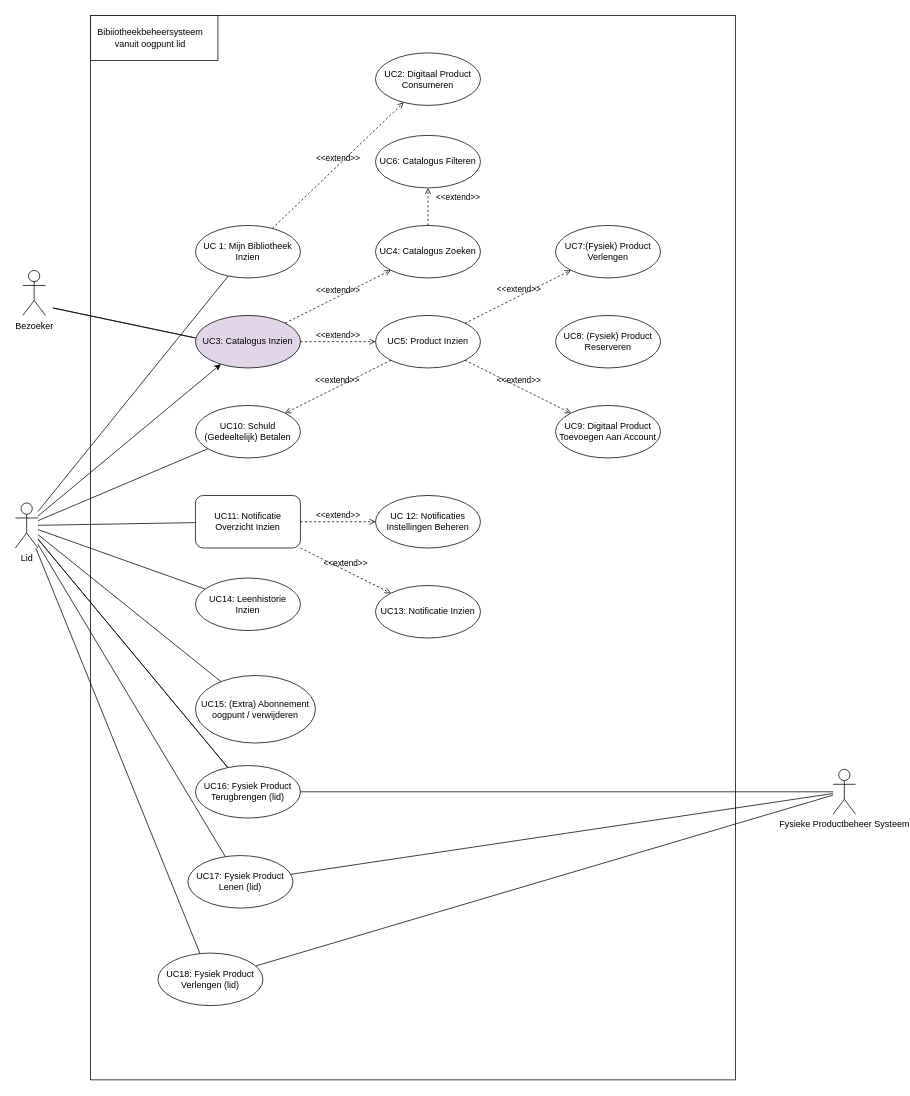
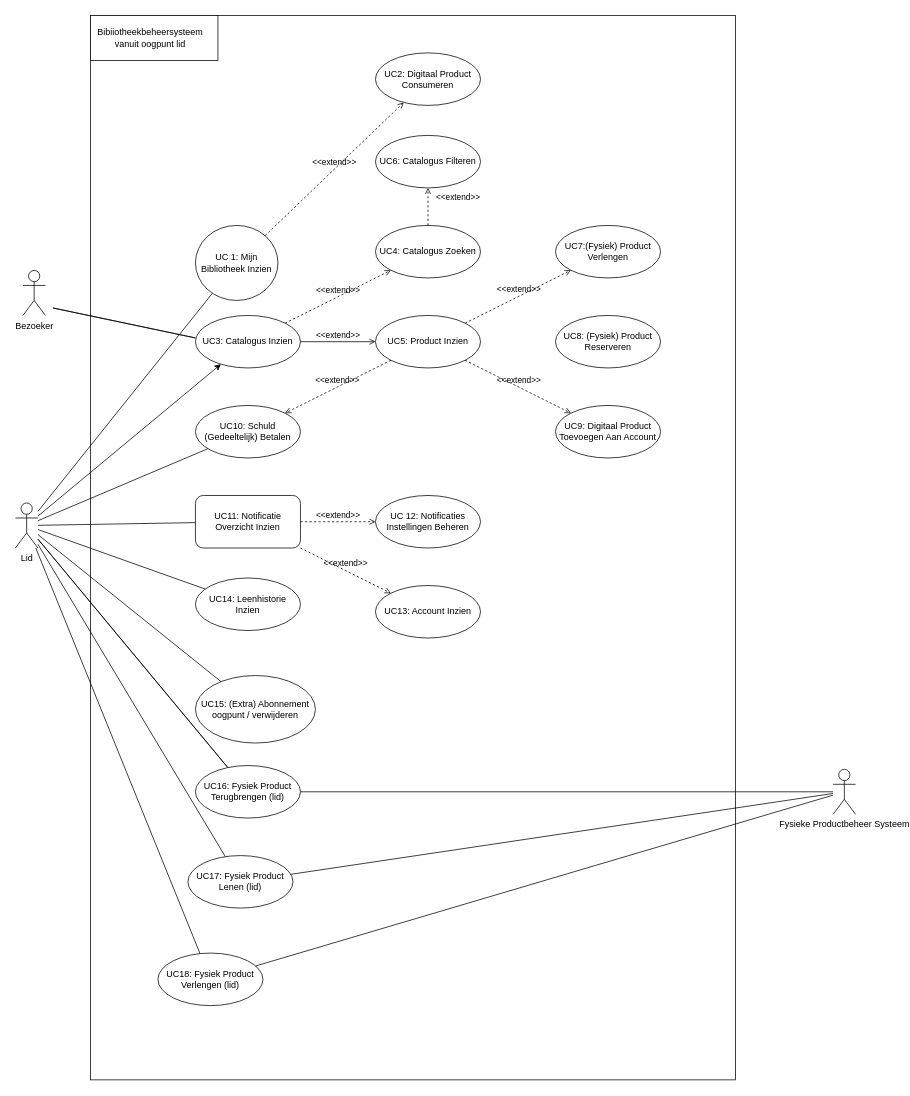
  <mxCell id="0" />
  <mxCell id="1" parent="0" />
  <mxCell id="2" value="" style="rounded=0;whiteSpace=wrap;html=1;" vertex="1" parent="1"><mxGeometry x="120" y="20" width="860" height="1419" as="geometry" /></mxCell>
  <mxCell id="3" value="UC8: (Fysiek) Product Reserveren" style="ellipse;whiteSpace=wrap;html=1;" parent="1" vertex="1"><mxGeometry x="740" y="420" width="140" height="70" as="geometry" /></mxCell>
  <mxCell id="4" value="Lid" style="shape=umlActor;verticalLabelPosition=bottom;verticalAlign=top;html=1;" parent="1" vertex="1"><mxGeometry x="20" y="670" width="30" height="60" as="geometry" /></mxCell>
  <mxCell id="5" value="UC9: Digitaal Product Toevoegen Aan Account " style="ellipse;whiteSpace=wrap;html=1;" parent="1" vertex="1"><mxGeometry x="740" y="540" width="140" height="70" as="geometry" /></mxCell>
  <mxCell id="6" value="UC7:(Fysiek) Product Verlengen" style="ellipse;whiteSpace=wrap;html=1;" parent="1" vertex="1"><mxGeometry x="740" y="300" width="140" height="70" as="geometry" /></mxCell>
  <mxCell id="7" value="UC16: Fysiek Product Terugbrengen (lid)" style="ellipse;whiteSpace=wrap;html=1;" parent="1" vertex="1"><mxGeometry x="260" y="1020" width="140" height="70" as="geometry" /></mxCell>
  <mxCell id="8" value="UC10: Schuld (Gedeeltelijk) Betalen" style="ellipse;whiteSpace=wrap;html=1;" parent="1" vertex="1"><mxGeometry x="260" y="540" width="140" height="70" as="geometry" /></mxCell>
  <mxCell id="9" value="" style="endArrow=none;html=1;rounded=0;" parent="1" source="4" target="8" edge="1"><mxGeometry width="50" height="50" relative="1" as="geometry"><mxPoint x="60" y="710" as="sourcePoint" /><mxPoint x="270" y="706" as="targetPoint" /></mxGeometry></mxCell>
- <mxCell id="10" value="UC3: Catalogus Inzien" style="ellipse;whiteSpace=wrap;html=1;fillColor=#e1d5e7;" parent="1" vertex="1"><mxGeometry x="260" y="420" width="140" height="70" as="geometry" /></mxCell>
+ <mxCell id="10" value="UC3: Catalogus Inzien" style="ellipse;whiteSpace=wrap;html=1;" parent="1" vertex="1"><mxGeometry x="260" y="420" width="140" height="70" as="geometry" /></mxCell>
  <mxCell id="11" value="UC5: Product Inzien" style="ellipse;whiteSpace=wrap;html=1;" parent="1" vertex="1"><mxGeometry x="500" y="420" width="140" height="70" as="geometry" /></mxCell>
  <mxCell id="12" value="UC14: Leenhistorie Inzien" style="ellipse;whiteSpace=wrap;html=1;" parent="1" vertex="1"><mxGeometry x="260" y="770" width="140" height="70" as="geometry" /></mxCell>
  <mxCell id="13" value="UC 12: Notificaties Instellingen Beheren" style="ellipse;whiteSpace=wrap;html=1;" parent="1" vertex="1"><mxGeometry x="500" y="660" width="140" height="70" as="geometry" /></mxCell>
  <mxCell id="14" value="" style="endArrow=classic;html=1;rounded=0;" parent="1" source="4" target="10" edge="1"><mxGeometry width="50" height="50" relative="1" as="geometry"><mxPoint x="60" y="704" as="sourcePoint" /><mxPoint x="287" y="608" as="targetPoint" /></mxGeometry></mxCell>
- <mxCell id="15" value="&amp;lt;&amp;lt;extend&amp;gt;&amp;gt;" style="html=1;verticalAlign=bottom;labelBackgroundColor=none;endArrow=open;endFill=0;dashed=1;rounded=0;" parent="1" source="10" target="11" edge="1"><mxGeometry width="160" relative="1" as="geometry"><mxPoint x="300" y="540" as="sourcePoint" /><mxPoint x="460" y="540" as="targetPoint" /><mxPoint as="offset" /></mxGeometry></mxCell>
+ <mxCell id="15" value="&amp;lt;&amp;lt;extend&amp;gt;&amp;gt;" style="html=1;verticalAlign=bottom;labelBackgroundColor=none;endArrow=open;endFill=0;dashed=0;rounded=0;" parent="1" source="10" target="11" edge="1"><mxGeometry width="160" relative="1" as="geometry"><mxPoint x="300" y="540" as="sourcePoint" /><mxPoint x="460" y="540" as="targetPoint" /><mxPoint as="offset" /></mxGeometry></mxCell>
  <mxCell id="16" value="UC6: Catalogus Filteren" style="ellipse;whiteSpace=wrap;html=1;" parent="1" vertex="1"><mxGeometry x="500" y="180" width="140" height="70" as="geometry" /></mxCell>
  <mxCell id="17" value="UC4: Catalogus Zoeken" style="ellipse;whiteSpace=wrap;html=1;" parent="1" vertex="1"><mxGeometry x="500" y="300" width="140" height="70" as="geometry" /></mxCell>
  <mxCell id="18" value="&amp;lt;&amp;lt;extend&amp;gt;&amp;gt;" style="html=1;verticalAlign=bottom;labelBackgroundColor=none;endArrow=open;endFill=0;dashed=1;rounded=0;" parent="1" source="10" target="17" edge="1"><mxGeometry width="160" relative="1" as="geometry"><mxPoint x="410" y="465" as="sourcePoint" /><mxPoint x="550" y="465" as="targetPoint" /></mxGeometry></mxCell>
  <mxCell id="19" value="&amp;lt;&amp;lt;extend&amp;gt;&amp;gt;" style="html=1;verticalAlign=bottom;labelBackgroundColor=none;endArrow=open;endFill=0;dashed=1;rounded=0;exitX=0.5;exitY=0;exitDx=0;exitDy=0;" parent="1" source="17" target="16" edge="1"><mxGeometry x="0.2" y="-40" width="160" relative="1" as="geometry"><mxPoint x="420" y="475" as="sourcePoint" /><mxPoint x="560" y="475" as="targetPoint" /><mxPoint y="1" as="offset" /></mxGeometry></mxCell>
  <mxCell id="20" value="" style="endArrow=none;html=1;rounded=0;" parent="1" source="4" target="25" edge="1"><mxGeometry width="50" height="50" relative="1" as="geometry"><mxPoint x="10" y="603" as="sourcePoint" /><mxPoint x="254" y="400" as="targetPoint" /></mxGeometry></mxCell>
  <mxCell id="21" value="&amp;lt;&amp;lt;extend&amp;gt;&amp;gt;" style="html=1;verticalAlign=bottom;labelBackgroundColor=none;endArrow=open;endFill=0;dashed=1;rounded=0;" parent="1" source="11" target="5" edge="1"><mxGeometry x="0.012" width="160" relative="1" as="geometry"><mxPoint x="612" y="496" as="sourcePoint" /><mxPoint x="788" y="664" as="targetPoint" /><mxPoint as="offset" /></mxGeometry></mxCell>
  <mxCell id="22" value="&amp;lt;&amp;lt;extend&amp;gt;&amp;gt;" style="html=1;verticalAlign=bottom;labelBackgroundColor=none;endArrow=open;endFill=0;dashed=1;rounded=0;" parent="1" source="11" target="8" edge="1"><mxGeometry x="0.012" width="160" relative="1" as="geometry"><mxPoint x="630" as="sourcePoint" y="490" /><mxPoint x="771" y="560" as="targetPoint" /><mxPoint as="offset" /></mxGeometry></mxCell>
  <mxCell id="23" value="&amp;lt;&amp;lt;extend&amp;gt;&amp;gt;" style="html=1;verticalAlign=bottom;labelBackgroundColor=none;endArrow=open;endFill=0;dashed=1;rounded=0;" parent="1" source="11" target="6" edge="1"><mxGeometry x="0.012" width="160" relative="1" as="geometry"><mxPoint x="650" y="465" as="sourcePoint" /><mxPoint x="750" y="465" as="targetPoint" /><mxPoint as="offset" /></mxGeometry></mxCell>
- <mxCell id="24" value="UC 1: Mijn Bibliotheek Inzien" style="ellipse;whiteSpace=wrap;html=1;" parent="1" vertex="1"><mxGeometry x="260" y="300" width="140" height="70" as="geometry" /></mxCell>
+ <mxCell id="24" value="UC 1: Mijn Bibliotheek Inzien" style="ellipse;whiteSpace=wrap;html=1;" parent="1" vertex="1"><mxGeometry x="260" y="300" width="110" height="100" as="geometry" /></mxCell>
  <mxCell id="25" value="UC11: Notificatie Overzicht Inzien" style="whiteSpace=wrap;html=1;rounded=1;" parent="1" vertex="1"><mxGeometry x="260" y="660" width="140" height="70" as="geometry" /></mxCell>
  <mxCell id="26" value="" style="endArrow=none;html=1;rounded=0;" parent="1" source="4" target="24" edge="1"><mxGeometry width="50" height="50" relative="1" as="geometry"><mxPoint x="60" y="698" as="sourcePoint" /><mxPoint x="304" y="495" as="targetPoint" /></mxGeometry></mxCell>
  <mxCell id="27" value="" style="endArrow=none;html=1;rounded=0;" parent="1" source="4" target="12" edge="1"><mxGeometry width="50" height="50" relative="1" as="geometry"><mxPoint x="60" y="691" as="sourcePoint" /><mxPoint x="314" y="377" as="targetPoint" /></mxGeometry></mxCell>
  <mxCell id="28" value="" style="endArrow=none;html=1;rounded=0;" parent="1" source="4" target="7" edge="1"><mxGeometry width="50" height="50" relative="1" as="geometry"><mxPoint x="60" y="722" as="sourcePoint" /><mxPoint x="303" y="915" as="targetPoint" /></mxGeometry></mxCell>
  <mxCell id="29" value="Fysieke Productbeheer Systeem" style="shape=umlActor;verticalLabelPosition=bottom;verticalAlign=top;html=1;" parent="1" vertex="1"><mxGeometry x="1110" y="1025" width="30" height="60" as="geometry" /></mxCell>
  <mxCell id="30" value="" style="endArrow=none;html=1;rounded=0;" parent="1" source="29" target="7" edge="1"><mxGeometry width="50" height="50" relative="1" as="geometry"><mxPoint x="60" y="728" as="sourcePoint" /><mxPoint x="313" y="1033" as="targetPoint" /></mxGeometry></mxCell>
  <mxCell id="31" value="UC17: Fysiek Product Lenen (lid)" style="ellipse;whiteSpace=wrap;html=1;" parent="1" vertex="1"><mxGeometry x="250" y="1140" width="140" height="70" as="geometry" /></mxCell>
  <mxCell id="32" value="UC18: Fysiek Product Verlengen (lid)" style="ellipse;whiteSpace=wrap;html=1;" parent="1" vertex="1"><mxGeometry x="210" y="1270" width="140" height="70" as="geometry" /></mxCell>
  <mxCell id="33" value="" style="endArrow=none;html=1;rounded=0;" parent="1" source="29" target="31" edge="1"><mxGeometry width="50" height="50" relative="1" as="geometry"><mxPoint x="1120" y="1065" as="sourcePoint" /><mxPoint x="410" y="1065" as="targetPoint" /></mxGeometry></mxCell>
  <mxCell id="34" value="" style="endArrow=none;html=1;rounded=0;" parent="1" source="29" target="32" edge="1"><mxGeometry width="50" height="50" relative="1" as="geometry"><mxPoint x="1120" y="1067" as="sourcePoint" /><mxPoint x="407" y="1175" as="targetPoint" /></mxGeometry></mxCell>
  <mxCell id="35" value="&amp;lt;&amp;lt;extend&amp;gt;&amp;gt;" style="html=1;verticalAlign=bottom;labelBackgroundColor=none;endArrow=open;endFill=0;dashed=1;rounded=0;" parent="1" source="25" target="13" edge="1"><mxGeometry width="160" relative="1" as="geometry"><mxPoint x="480" y="850" as="sourcePoint" /><mxPoint x="580" y="850" as="targetPoint" /><mxPoint as="offset" /></mxGeometry></mxCell>
- <mxCell id="36" value="UC13: Notificatie Inzien" style="ellipse;whiteSpace=wrap;html=1;" parent="1" vertex="1"><mxGeometry x="500" y="780" width="140" height="70" as="geometry" /></mxCell>
+ <mxCell id="36" value="UC13: Account Inzien" style="ellipse;whiteSpace=wrap;html=1;" parent="1" vertex="1"><mxGeometry x="500" y="780" width="140" height="70" as="geometry" /></mxCell>
  <mxCell id="37" value="&amp;lt;&amp;lt;extend&amp;gt;&amp;gt;" style="html=1;verticalAlign=bottom;labelBackgroundColor=none;endArrow=open;endFill=0;dashed=1;rounded=0;" parent="1" source="25" target="36" edge="1"><mxGeometry width="160" relative="1" as="geometry"><mxPoint x="410" y="800" as="sourcePoint" /><mxPoint x="510" y="800" as="targetPoint" /><mxPoint as="offset" /></mxGeometry></mxCell>
  <mxCell id="38" value="" style="endArrow=none;html=1;rounded=0;" parent="1" source="4" target="7" edge="1"><mxGeometry width="50" height="50" relative="1" as="geometry"><mxPoint x="60" y="728" as="sourcePoint" /><mxPoint x="320" y="1040" as="targetPoint" /></mxGeometry></mxCell>
  <mxCell id="39" value="" style="endArrow=none;html=1;rounded=0;" parent="1" source="4" target="31" edge="1"><mxGeometry width="50" height="50" relative="1" as="geometry"><mxPoint x="60" y="728" as="sourcePoint" /><mxPoint x="313" y="1033" as="targetPoint" /></mxGeometry></mxCell>
  <mxCell id="40" value="" style="endArrow=none;html=1;rounded=0;" parent="1" source="4" target="32" edge="1"><mxGeometry width="50" height="50" relative="1" as="geometry"><mxPoint x="60" y="734" as="sourcePoint" /><mxPoint x="319" y="1152" as="targetPoint" /></mxGeometry></mxCell>
  <mxCell id="41" value="UC2: Digitaal Product Consumeren" style="ellipse;whiteSpace=wrap;html=1;" parent="1" vertex="1"><mxGeometry x="500" y="70" width="140" height="70" as="geometry" /></mxCell>
  <mxCell id="42" value="&amp;lt;&amp;lt;extend&amp;gt;&amp;gt;" style="html=1;verticalAlign=bottom;labelBackgroundColor=none;endArrow=open;endFill=0;dashed=1;rounded=0;" parent="1" source="24" target="41" edge="1"><mxGeometry width="160" relative="1" as="geometry"><mxPoint x="371" y="434" as="sourcePoint" /><mxPoint x="549" y="256" as="targetPoint" /></mxGeometry></mxCell>
  <mxCell id="43" value="UC15: (Extra) Abonnement oogpunt / verwijderen" style="ellipse;whiteSpace=wrap;html=1;" parent="1" vertex="1"><mxGeometry x="260" y="900" width="160" height="90" as="geometry" /></mxCell>
  <mxCell id="44" value="" style="endArrow=none;html=1;rounded=0;" parent="1" source="4" target="43" edge="1"><mxGeometry width="50" height="50" relative="1" as="geometry"><mxPoint x="60" y="715" as="sourcePoint" /><mxPoint x="283" y="795" as="targetPoint" /></mxGeometry></mxCell>
  <mxCell id="45" value="Bezoeker" style="shape=umlActor;verticalLabelPosition=bottom;verticalAlign=top;html=1;outlineConnect=0;" vertex="1" parent="1"><mxGeometry x="30" y="360" width="30" height="60" as="geometry" /></mxCell>
  <mxCell id="46" value="" style="endArrow=none;html=1;rounded=0;" edge="1" parent="1"><mxGeometry width="50" height="50" relative="1" as="geometry"><mxPoint x="70" y="410" as="sourcePoint" /><mxPoint x="70" y="410" as="targetPoint" /><Array as="points"><mxPoint x="260" y="450" /></Array></mxGeometry></mxCell>
  <mxCell id="47" value="" style="rounded=0;whiteSpace=wrap;html=1;" vertex="1" parent="1"><mxGeometry x="120" y="20" width="170" height="60" as="geometry" /></mxCell>
  <mxCell id="48" value="Bibiiotheekbeheersysteem&lt;br&gt;vanuit oogpunt lid" style="text;html=1;align=center;verticalAlign=middle;whiteSpace=wrap;rounded=0;" vertex="1" parent="1"><mxGeometry x="170" y="35" width="60" height="30" as="geometry" /></mxCell>
